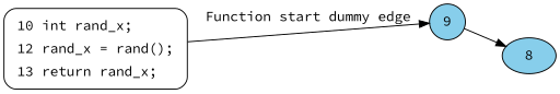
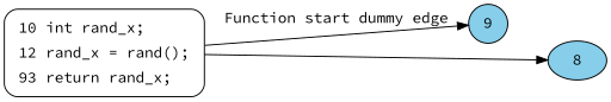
  digraph {
    fontname="Source Code Pro"
    rankdir=LR
    node [fillcolor=skyblue fontname="Source Code Pro" style=filled]
    edge [fontname="Source Code Pro"]
    9 [shape=circle]
-   n2 [fillcolor=white label=<<table border="0" cellborder="0" cellpadding="3" bgcolor="white"><tr><td align="right">10</td><td align="left">int rand_x;</td></tr><tr><td align="right">12</td><td align="left">rand_x = rand();</td></tr><tr><td align="right">13</td><td align="left">return rand_x;</td></tr></table>> penwidth=1 shape=Mrecord style="filled,bold"]
+   n2 [fillcolor=white label=<<table border="0" cellborder="0" cellpadding="3" bgcolor="white"><tr><td align="right">10</td><td align="left">int rand_x;</td></tr><tr><td align="right">12</td><td align="left">rand_x = rand();</td></tr><tr><td align="right">93</td><td align="left">return rand_x;</td></tr></table>> penwidth=1 shape=Mrecord style="filled,bold"]
    8
    n2 -> 9 [label="Function start dummy edge"]
-   9 -> 8
+   n2 -> 8
  }
